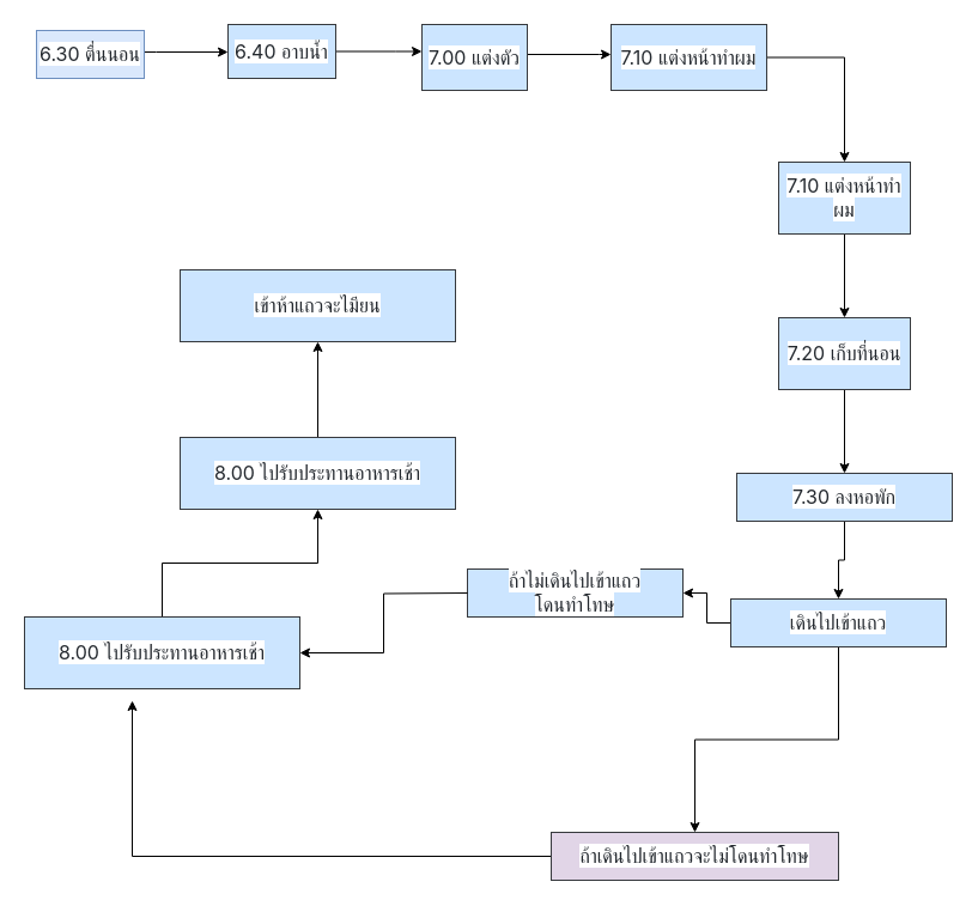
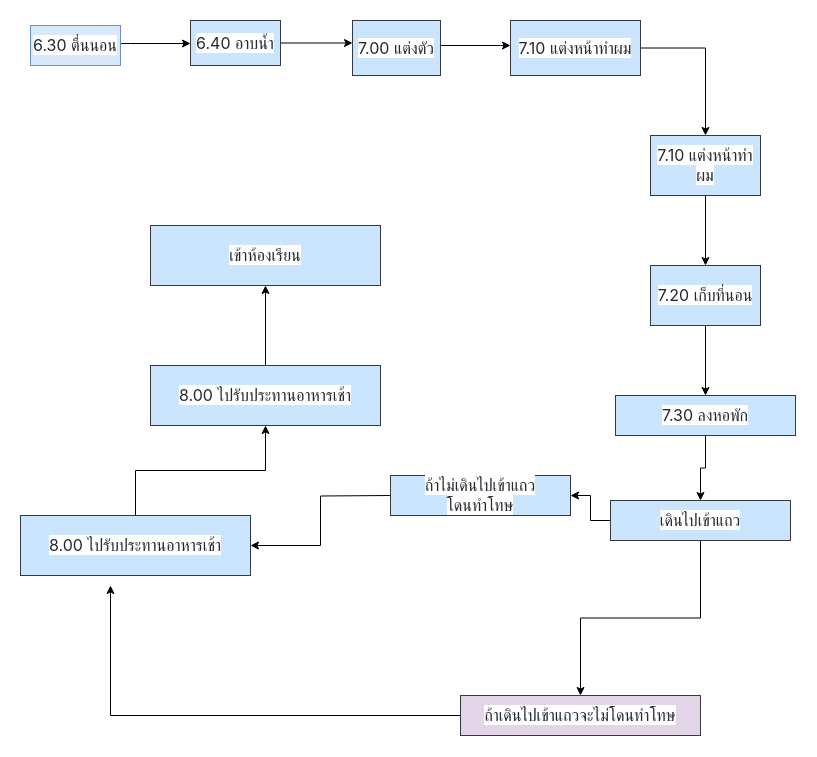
  <mxCell id="0" />
  <mxCell id="1" parent="0" />
  <mxCell id="2" style="edgeStyle=orthogonalEdgeStyle;rounded=0;orthogonalLoop=1;jettySize=auto;html=1;" edge="1" parent="1" source="3" target="5"><mxGeometry relative="1" as="geometry"><Array as="points"><mxPoint x="130" y="43" /><mxPoint x="130" y="43" /></Array></mxGeometry></mxCell>
  <mxCell id="3" value="&lt;span style=&quot;color: rgb(36, 41, 47); font-family: -apple-system, BlinkMacSystemFont, &amp;quot;Segoe UI&amp;quot;, &amp;quot;Noto Sans&amp;quot;, Helvetica, Arial, sans-serif, &amp;quot;Apple Color Emoji&amp;quot;, &amp;quot;Segoe UI Emoji&amp;quot;; font-size: 16px; text-align: start; background-color: rgb(255, 255, 255);&quot;&gt;6.30 ตื่นนอน&lt;/span&gt;" style="rounded=0;whiteSpace=wrap;html=1;fillColor=#dae8fc;strokeColor=#6c8ebf;" vertex="1" parent="1"><mxGeometry x="30" y="25" width="90" height="40" as="geometry" /></mxCell>
  <mxCell id="4" style="edgeStyle=orthogonalEdgeStyle;rounded=0;orthogonalLoop=1;jettySize=auto;html=1;" edge="1" parent="1" source="5" target="7"><mxGeometry relative="1" as="geometry"><Array as="points"><mxPoint x="330" y="43" /><mxPoint x="330" y="43" /></Array></mxGeometry></mxCell>
  <mxCell id="5" value="&lt;span style=&quot;color: rgb(36, 41, 47); font-family: -apple-system, BlinkMacSystemFont, &amp;quot;Segoe UI&amp;quot;, &amp;quot;Noto Sans&amp;quot;, Helvetica, Arial, sans-serif, &amp;quot;Apple Color Emoji&amp;quot;, &amp;quot;Segoe UI Emoji&amp;quot;; font-size: 16px; text-align: start; background-color: rgb(255, 255, 255);&quot;&gt;6.40 อาบน้ำ&lt;/span&gt;" style="rounded=0;whiteSpace=wrap;html=1;fillColor=#cce5ff;strokeColor=#36393d;" vertex="1" parent="1"><mxGeometry x="190" y="20" width="90" height="45" as="geometry" /></mxCell>
  <mxCell id="6" style="edgeStyle=orthogonalEdgeStyle;rounded=0;orthogonalLoop=1;jettySize=auto;html=1;" edge="1" parent="1" source="7" target="9"><mxGeometry relative="1" as="geometry"><Array as="points"><mxPoint x="500" y="45" /><mxPoint x="500" y="45" /></Array></mxGeometry></mxCell>
  <mxCell id="7" value="&lt;span style=&quot;color: rgb(36, 41, 47); font-family: -apple-system, BlinkMacSystemFont, &amp;quot;Segoe UI&amp;quot;, &amp;quot;Noto Sans&amp;quot;, Helvetica, Arial, sans-serif, &amp;quot;Apple Color Emoji&amp;quot;, &amp;quot;Segoe UI Emoji&amp;quot;; font-size: 16px; text-align: start; background-color: rgb(255, 255, 255);&quot;&gt;7.00 แต่งตัว&lt;/span&gt;" style="rounded=0;whiteSpace=wrap;html=1;fillColor=#cce5ff;strokeColor=#36393d;" vertex="1" parent="1"><mxGeometry x="352" y="20" width="88" height="55" as="geometry" /></mxCell>
  <mxCell id="8" style="edgeStyle=orthogonalEdgeStyle;rounded=0;orthogonalLoop=1;jettySize=auto;html=1;" edge="1" parent="1" source="9" target="11"><mxGeometry relative="1" as="geometry" /></mxCell>
  <mxCell id="9" value="&lt;span style=&quot;color: rgb(36, 41, 47); font-family: -apple-system, BlinkMacSystemFont, &amp;quot;Segoe UI&amp;quot;, &amp;quot;Noto Sans&amp;quot;, Helvetica, Arial, sans-serif, &amp;quot;Apple Color Emoji&amp;quot;, &amp;quot;Segoe UI Emoji&amp;quot;; font-size: 16px; text-align: start; background-color: rgb(255, 255, 255);&quot;&gt;7.10 แต่งหน้าทำผม&lt;/span&gt;" style="rounded=0;whiteSpace=wrap;html=1;fillColor=#cce5ff;strokeColor=#36393d;" vertex="1" parent="1"><mxGeometry x="510" y="20" width="130" height="55" as="geometry" /></mxCell>
  <mxCell id="10" style="edgeStyle=orthogonalEdgeStyle;rounded=0;orthogonalLoop=1;jettySize=auto;html=1;" edge="1" parent="1" source="11" target="13"><mxGeometry relative="1" as="geometry" /></mxCell>
  <mxCell id="11" value="&lt;span style=&quot;color: rgb(36, 41, 47); font-family: -apple-system, BlinkMacSystemFont, &amp;quot;Segoe UI&amp;quot;, &amp;quot;Noto Sans&amp;quot;, Helvetica, Arial, sans-serif, &amp;quot;Apple Color Emoji&amp;quot;, &amp;quot;Segoe UI Emoji&amp;quot;; font-size: 16px; text-align: start; background-color: rgb(255, 255, 255);&quot;&gt;7.10 แต่งหน้าทำผม&lt;/span&gt;" style="rounded=0;whiteSpace=wrap;html=1;fillColor=#cce5ff;strokeColor=#36393d;" vertex="1" parent="1"><mxGeometry x="650" y="135" width="110" height="60" as="geometry" /></mxCell>
  <mxCell id="12" style="edgeStyle=orthogonalEdgeStyle;rounded=0;orthogonalLoop=1;jettySize=auto;html=1;" edge="1" parent="1" source="13" target="15"><mxGeometry relative="1" as="geometry" /></mxCell>
  <mxCell id="13" value="&lt;span style=&quot;color: rgb(36, 41, 47); font-family: -apple-system, BlinkMacSystemFont, &amp;quot;Segoe UI&amp;quot;, &amp;quot;Noto Sans&amp;quot;, Helvetica, Arial, sans-serif, &amp;quot;Apple Color Emoji&amp;quot;, &amp;quot;Segoe UI Emoji&amp;quot;; font-size: 16px; text-align: start; background-color: rgb(255, 255, 255);&quot;&gt;7.20 เก็บที่นอน&lt;/span&gt;" style="rounded=0;whiteSpace=wrap;html=1;fillColor=#cce5ff;strokeColor=#36393d;" vertex="1" parent="1"><mxGeometry x="650" y="265" width="110" height="60" as="geometry" /></mxCell>
  <mxCell id="14" style="edgeStyle=orthogonalEdgeStyle;rounded=0;orthogonalLoop=1;jettySize=auto;html=1;" edge="1" parent="1" source="15" target="23"><mxGeometry relative="1" as="geometry" /></mxCell>
  <mxCell id="15" value="&lt;span style=&quot;color: rgb(36, 41, 47); font-family: -apple-system, BlinkMacSystemFont, &amp;quot;Segoe UI&amp;quot;, &amp;quot;Noto Sans&amp;quot;, Helvetica, Arial, sans-serif, &amp;quot;Apple Color Emoji&amp;quot;, &amp;quot;Segoe UI Emoji&amp;quot;; font-size: 16px; text-align: start; background-color: rgb(255, 255, 255);&quot;&gt;7.30 ลงหอพัก&lt;/span&gt;" style="rounded=0;whiteSpace=wrap;html=1;fillColor=#cce5ff;strokeColor=#36393d;" vertex="1" parent="1"><mxGeometry x="615" y="395" width="180" height="40" as="geometry" /></mxCell>
  <mxCell id="16" style="edgeStyle=orthogonalEdgeStyle;rounded=0;orthogonalLoop=1;jettySize=auto;html=1;" edge="1" parent="1" source="17" target="19"><mxGeometry relative="1" as="geometry" /></mxCell>
  <mxCell id="17" value="&lt;span style=&quot;color: rgb(36, 41, 47); font-family: -apple-system, BlinkMacSystemFont, &amp;quot;Segoe UI&amp;quot;, &amp;quot;Noto Sans&amp;quot;, Helvetica, Arial, sans-serif, &amp;quot;Apple Color Emoji&amp;quot;, &amp;quot;Segoe UI Emoji&amp;quot;; font-size: 16px; text-align: start; background-color: rgb(255, 255, 255);&quot;&gt;8.00 ไปรับประทานอาหารเช้า&lt;/span&gt;" style="rounded=0;whiteSpace=wrap;html=1;fillColor=#cce5ff;strokeColor=#36393d;" vertex="1" parent="1"><mxGeometry x="20" y="515" width="230" height="60" as="geometry" /></mxCell>
  <mxCell id="18" style="edgeStyle=orthogonalEdgeStyle;rounded=0;orthogonalLoop=1;jettySize=auto;html=1;" edge="1" parent="1" source="19" target="20"><mxGeometry relative="1" as="geometry" /></mxCell>
  <mxCell id="19" value="&lt;span style=&quot;color: rgb(36, 41, 47); font-family: -apple-system, BlinkMacSystemFont, &amp;quot;Segoe UI&amp;quot;, &amp;quot;Noto Sans&amp;quot;, Helvetica, Arial, sans-serif, &amp;quot;Apple Color Emoji&amp;quot;, &amp;quot;Segoe UI Emoji&amp;quot;; font-size: 16px; text-align: start; background-color: rgb(255, 255, 255);&quot;&gt;8.00 ไปรับประทานอาหารเช้า&lt;/span&gt;" style="rounded=0;whiteSpace=wrap;html=1;fillColor=#cce5ff;strokeColor=#36393d;" vertex="1" parent="1"><mxGeometry x="150" y="365" width="230" height="60" as="geometry" /></mxCell>
- <mxCell id="20" value="&lt;div style=&quot;text-align: start;&quot;&gt;&lt;font face=&quot;-apple-system, BlinkMacSystemFont, Segoe UI, Noto Sans, Helvetica, Arial, sans-serif, Apple Color Emoji, Segoe UI Emoji&quot; color=&quot;#24292f&quot;&gt;&lt;span style=&quot;font-size: 16px; background-color: rgb(255, 255, 255);&quot;&gt;เข้าห้าแถวจะไมียน&lt;/span&gt;&lt;/font&gt;&lt;/div&gt;" style="rounded=0;whiteSpace=wrap;html=1;fillColor=#cce5ff;strokeColor=#36393d;" vertex="1" parent="1"><mxGeometry x="150" y="225" width="230" height="60" as="geometry" /></mxCell>
+ <mxCell id="20" value="&lt;div style=&quot;text-align: start;&quot;&gt;&lt;font face=&quot;-apple-system, BlinkMacSystemFont, Segoe UI, Noto Sans, Helvetica, Arial, sans-serif, Apple Color Emoji, Segoe UI Emoji&quot; color=&quot;#24292f&quot;&gt;&lt;span style=&quot;font-size: 16px; background-color: rgb(255, 255, 255);&quot;&gt;เข้าห้องเรียน&lt;/span&gt;&lt;/font&gt;&lt;/div&gt;" style="rounded=0;whiteSpace=wrap;html=1;fillColor=#cce5ff;strokeColor=#36393d;" vertex="1" parent="1"><mxGeometry x="150" y="225" width="230" height="60" as="geometry" /></mxCell>
  <mxCell id="21" style="edgeStyle=orthogonalEdgeStyle;rounded=0;orthogonalLoop=1;jettySize=auto;html=1;" edge="1" parent="1" source="23" target="25"><mxGeometry relative="1" as="geometry" /></mxCell>
  <mxCell id="22" style="edgeStyle=orthogonalEdgeStyle;rounded=0;orthogonalLoop=1;jettySize=auto;html=1;" edge="1" parent="1" source="23" target="26"><mxGeometry relative="1" as="geometry" /></mxCell>
  <mxCell id="23" value="&lt;div style=&quot;text-align: start;&quot;&gt;&lt;font face=&quot;-apple-system, BlinkMacSystemFont, Segoe UI, Noto Sans, Helvetica, Arial, sans-serif, Apple Color Emoji, Segoe UI Emoji&quot; color=&quot;#24292f&quot;&gt;&lt;span style=&quot;font-size: 16px; background-color: rgb(255, 255, 255);&quot;&gt;เดินไปเข้าแถว&lt;/span&gt;&lt;/font&gt;&lt;/div&gt;" style="rounded=0;whiteSpace=wrap;html=1;fillColor=#cce5ff;strokeColor=#36393d;" vertex="1" parent="1"><mxGeometry x="610" y="500" width="180" height="40" as="geometry" /></mxCell>
  <mxCell id="24" style="edgeStyle=orthogonalEdgeStyle;rounded=0;orthogonalLoop=1;jettySize=auto;html=1;" edge="1" parent="1" source="25"><mxGeometry relative="1" as="geometry"><mxPoint x="110" y="585" as="targetPoint" /><Array as="points"><mxPoint x="110" y="715" /></Array></mxGeometry></mxCell>
  <mxCell id="25" value="&lt;div style=&quot;text-align: start;&quot;&gt;&lt;font face=&quot;-apple-system, BlinkMacSystemFont, Segoe UI, Noto Sans, Helvetica, Arial, sans-serif, Apple Color Emoji, Segoe UI Emoji&quot; color=&quot;#24292f&quot;&gt;&lt;span style=&quot;font-size: 16px; background-color: rgb(255, 255, 255);&quot;&gt;ถ้าเดินไปเข้าแถวจะไม่โดนทำโทษ&lt;/span&gt;&lt;/font&gt;&lt;/div&gt;" style="rounded=0;whiteSpace=wrap;html=1;fillColor=#e1d5e7;strokeColor=#36393d;" vertex="1" parent="1"><mxGeometry x="460" y="695" width="240" height="40" as="geometry" /></mxCell>
  <mxCell id="26" value="&lt;div style=&quot;text-align: start;&quot;&gt;&lt;font face=&quot;-apple-system, BlinkMacSystemFont, Segoe UI, Noto Sans, Helvetica, Arial, sans-serif, Apple Color Emoji, Segoe UI Emoji&quot; color=&quot;#24292f&quot;&gt;&lt;span style=&quot;font-size: 16px; background-color: rgb(255, 255, 255);&quot;&gt;ถ้าไม่เดินไปเข้าแถว&lt;/span&gt;&lt;/font&gt;&lt;/div&gt;&lt;span style=&quot;color: rgb(36, 41, 47); font-family: -apple-system, BlinkMacSystemFont, &amp;quot;Segoe UI&amp;quot;, &amp;quot;Noto Sans&amp;quot;, Helvetica, Arial, sans-serif, &amp;quot;Apple Color Emoji&amp;quot;, &amp;quot;Segoe UI Emoji&amp;quot;; font-size: 16px; text-align: start; background-color: rgb(255, 255, 255);&quot;&gt;โดนทำโทษ&lt;/span&gt;" style="rounded=0;whiteSpace=wrap;html=1;fillColor=#cce5ff;strokeColor=#36393d;" vertex="1" parent="1"><mxGeometry x="390" y="475" width="180" height="40" as="geometry" /></mxCell>
  <mxCell id="27" style="edgeStyle=orthogonalEdgeStyle;rounded=0;orthogonalLoop=1;jettySize=auto;html=1;entryX=1;entryY=0.5;entryDx=0;entryDy=0;" edge="1" parent="1" target="17"><mxGeometry relative="1" as="geometry"><mxPoint x="390" y="495" as="sourcePoint" /><mxPoint x="265" y="555" as="targetPoint" /></mxGeometry></mxCell>
